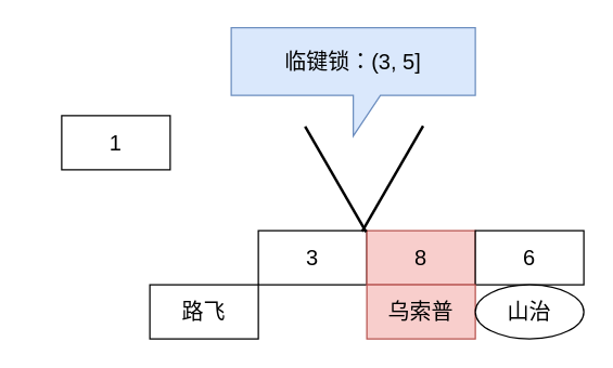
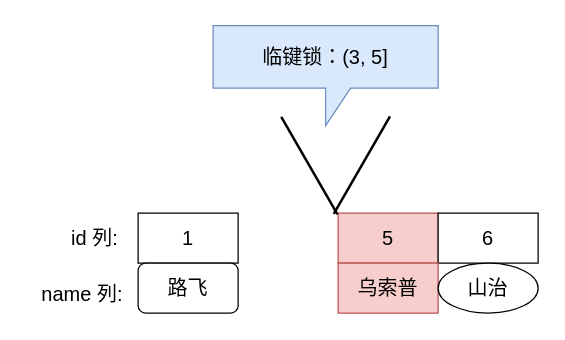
  <mxCell id="0" />
  <mxCell id="1" parent="0" />
- <mxCell id="2" value="1" style="rounded=0;whiteSpace=wrap;html=1;fontSize=16;" vertex="1" parent="1"><mxGeometry x="45" y="85" width="80" height="40" as="geometry" /></mxCell>
- <mxCell id="3" value="3" style="rounded=0;whiteSpace=wrap;html=1;fontSize=16;" vertex="1" parent="1"><mxGeometry x="190" y="170" width="80" height="40" as="geometry" /></mxCell>
- <mxCell id="4" value="8" style="rounded=0;whiteSpace=wrap;html=1;fontSize=16;fillColor=#f8cecc;strokeColor=#b85450;" vertex="1" parent="1"><mxGeometry x="270" y="170" width="80" height="40" as="geometry" /></mxCell>
+ <mxCell id="2" value="1" style="rounded=0;whiteSpace=wrap;html=1;fontSize=16;" vertex="1" parent="1"><mxGeometry x="110" y="170" width="80" height="40" as="geometry" /></mxCell>
+ <mxCell id="4" value="5" style="rounded=0;whiteSpace=wrap;html=1;fontSize=16;fillColor=#f8cecc;strokeColor=#b85450;" vertex="1" parent="1"><mxGeometry x="270" y="170" width="80" height="40" as="geometry" /></mxCell>
  <mxCell id="5" value="6" style="rounded=0;whiteSpace=wrap;html=1;fontSize=16;" vertex="1" parent="1"><mxGeometry x="350" y="170" width="80" height="40" as="geometry" /></mxCell>
- <mxCell id="6" value="路飞" style="rounded=0;whiteSpace=wrap;html=1;fontSize=16;" vertex="1" parent="1"><mxGeometry x="110" y="210" width="80" height="40" as="geometry" /></mxCell>
+ <mxCell id="6" value="路飞" style="whiteSpace=wrap;html=1;fontSize=16;rounded=1;" vertex="1" parent="1"><mxGeometry x="110" y="210" width="80" height="40" as="geometry" /></mxCell>
  <mxCell id="7" value="乌索普" style="rounded=0;whiteSpace=wrap;html=1;fontSize=16;fillColor=#f8cecc;strokeColor=#b85450;" vertex="1" parent="1"><mxGeometry x="270" y="210" width="80" height="40" as="geometry" /></mxCell>
  <mxCell id="8" value="山治" style="ellipse;whiteSpace=wrap;html=1;fontSize=16;" vertex="1" parent="1"><mxGeometry x="350" y="210" width="80" height="40" as="geometry" /></mxCell>
+ <mxCell id="9" value="id 列:" style="text;html=1;align=center;verticalAlign=middle;resizable=0;points=[];autosize=1;strokeColor=none;fillColor=none;fontSize=16;" vertex="1" parent="1"><mxGeometry x="45" y="175" width="60" height="30" as="geometry" /></mxCell>
+ <mxCell id="10" value="name 列:" style="text;html=1;align=center;verticalAlign=middle;resizable=0;points=[];autosize=1;strokeColor=none;fillColor=none;fontSize=16;" vertex="1" parent="1"><mxGeometry x="20" y="220" width="90" height="30" as="geometry" /></mxCell>
  <mxCell id="11" value="临键锁：(3, 5]" style="shape=callout;whiteSpace=wrap;html=1;perimeter=calloutPerimeter;fontSize=16;fillColor=#dae8fc;strokeColor=#6c8ebf;" vertex="1" parent="1"><mxGeometry x="170" y="20" width="180" height="80" as="geometry" /></mxCell>
  <mxCell id="12" value="" style="line;strokeWidth=2;html=1;rotation=60;" vertex="1" parent="1"><mxGeometry x="202" y="127" width="90" height="10" as="geometry" /></mxCell>
  <mxCell id="13" value="" style="line;strokeWidth=2;html=1;rotation=-60;" vertex="1" parent="1"><mxGeometry x="244" y="126.61" width="90" height="10" as="geometry" /></mxCell>
